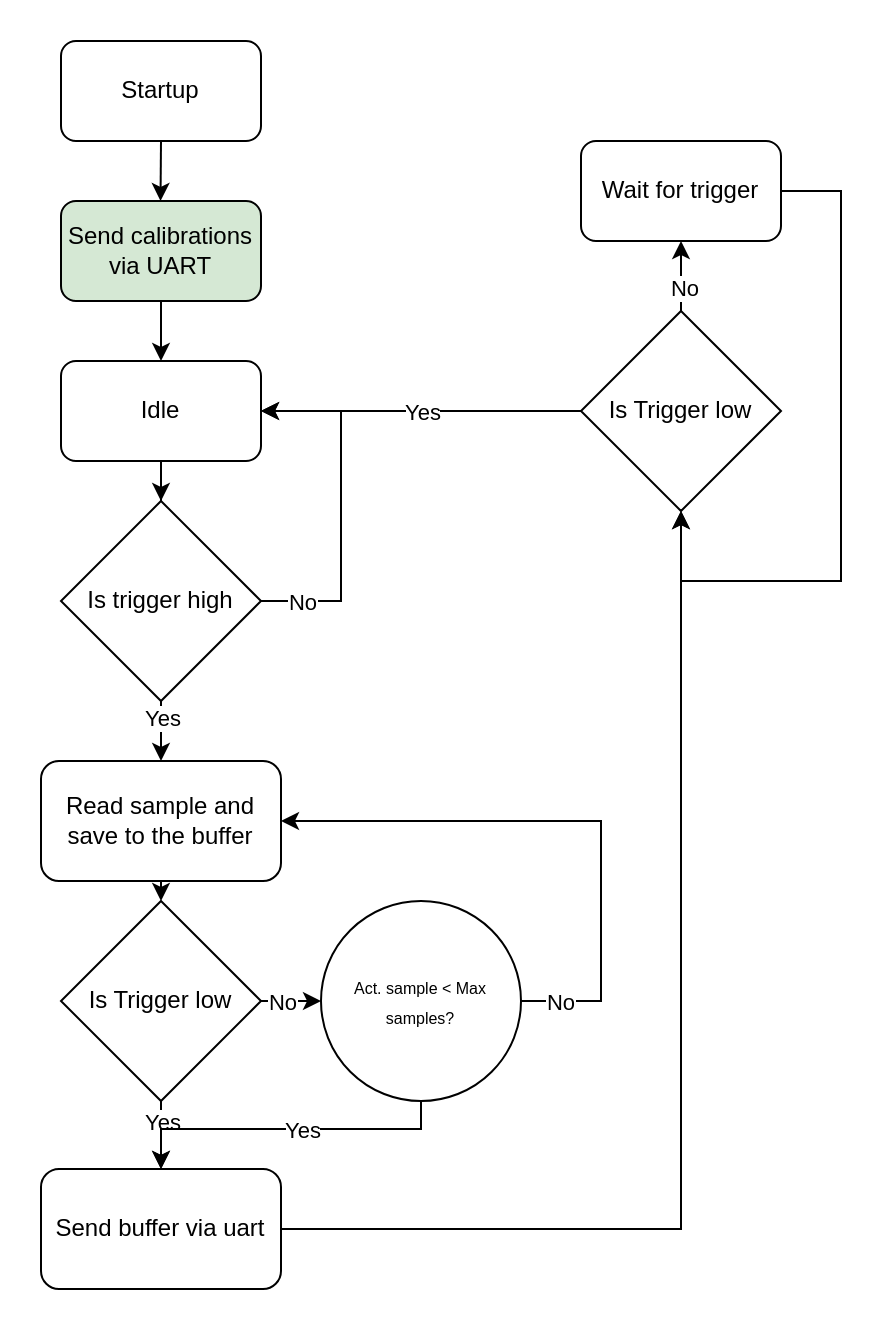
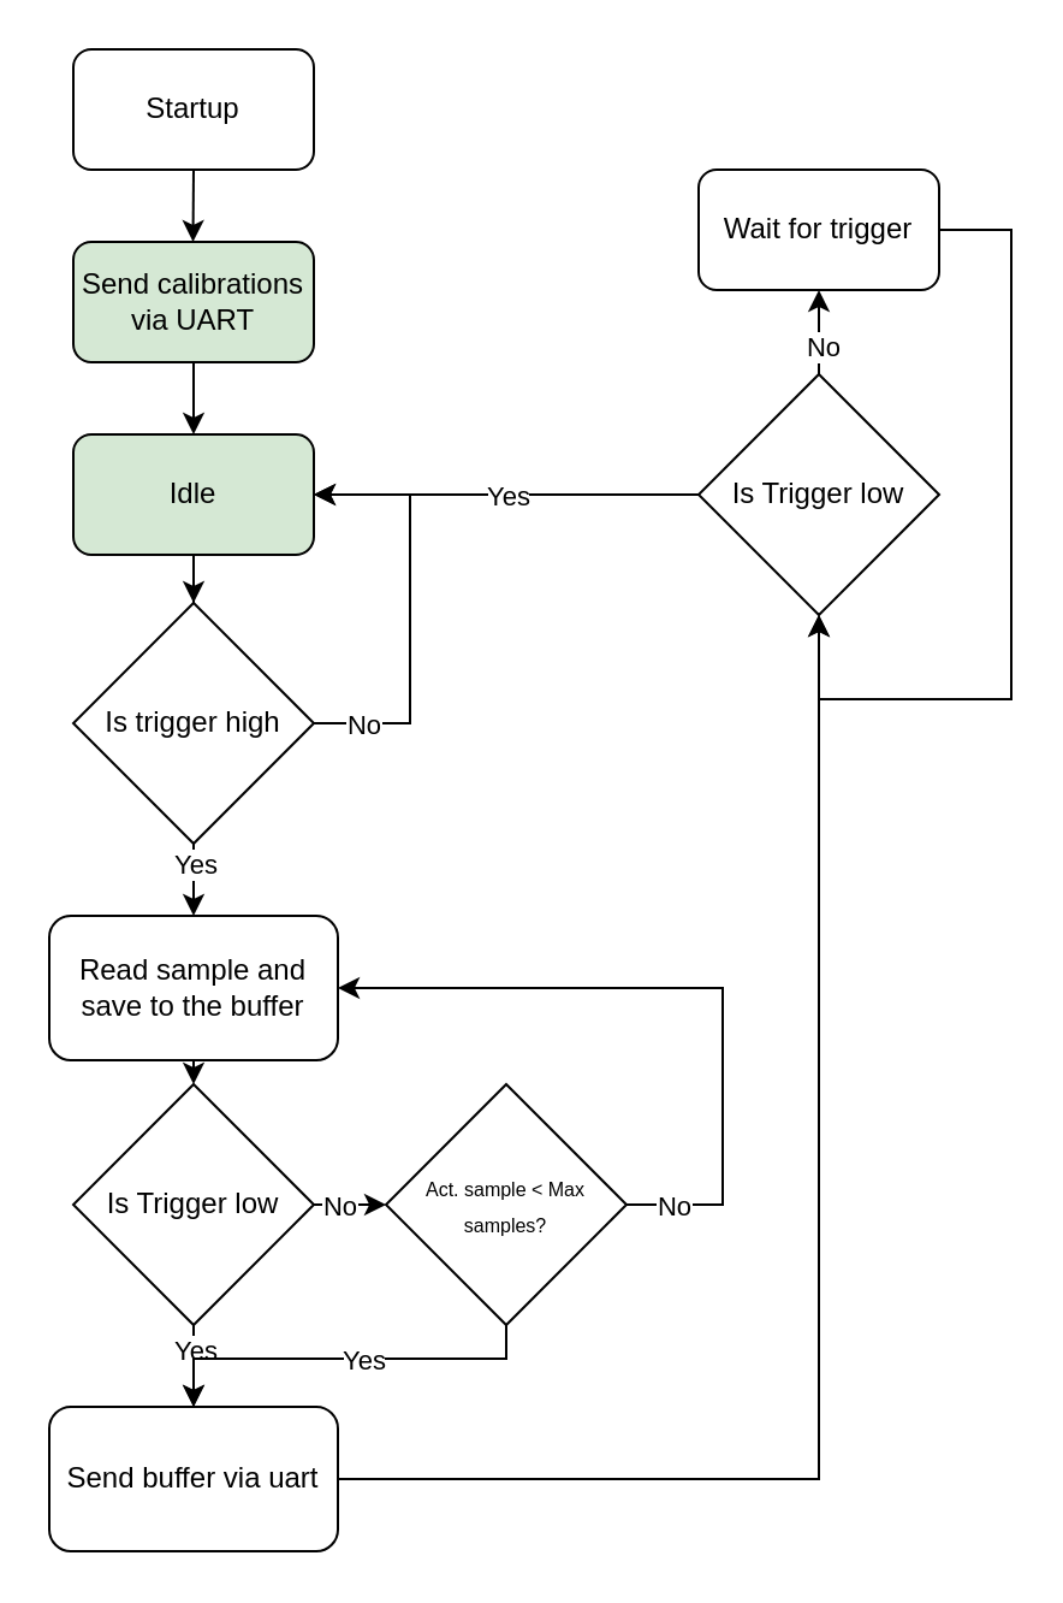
  <mxCell id="0" />
  <mxCell id="1" parent="0" />
  <mxCell id="2" value="" style="edgeStyle=orthogonalEdgeStyle;rounded=0;orthogonalLoop=1;jettySize=auto;html=1;" edge="1" parent="1" source="3" target="8"><mxGeometry relative="1" as="geometry" /></mxCell>
- <mxCell id="3" value="&lt;div&gt;Idle&lt;/div&gt;" style="rounded=1;whiteSpace=wrap;html=1;" vertex="1" parent="1"><mxGeometry x="30" y="180" width="100" height="50" as="geometry" /></mxCell>
+ <mxCell id="3" value="&lt;div&gt;Idle&lt;/div&gt;" style="rounded=1;whiteSpace=wrap;html=1;fillColor=#d5e8d4;" vertex="1" parent="1"><mxGeometry x="30" y="180" width="100" height="50" as="geometry" /></mxCell>
  <mxCell id="4" style="edgeStyle=orthogonalEdgeStyle;rounded=0;orthogonalLoop=1;jettySize=auto;html=1;exitX=1;exitY=0.5;exitDx=0;exitDy=0;entryX=1;entryY=0.5;entryDx=0;entryDy=0;" edge="1" parent="1" source="8" target="3"><mxGeometry relative="1" as="geometry"><Array as="points"><mxPoint x="170" y="300" /><mxPoint x="170" y="205" /></Array></mxGeometry></mxCell>
  <mxCell id="5" value="&lt;div&gt;No&lt;/div&gt;" style="edgeLabel;html=1;align=center;verticalAlign=middle;resizable=0;points=[];" vertex="1" connectable="0" parent="4"><mxGeometry x="-0.815" y="-2" relative="1" as="geometry"><mxPoint x="4" y="-2" as="offset" /></mxGeometry></mxCell>
  <mxCell id="6" style="edgeStyle=orthogonalEdgeStyle;rounded=0;orthogonalLoop=1;jettySize=auto;html=1;exitX=0.5;exitY=1;exitDx=0;exitDy=0;entryX=0.5;entryY=0;entryDx=0;entryDy=0;" edge="1" parent="1" source="8" target="10"><mxGeometry relative="1" as="geometry" /></mxCell>
  <mxCell id="7" value="Yes" style="edgeLabel;html=1;align=center;verticalAlign=middle;resizable=0;points=[];" vertex="1" connectable="0" parent="6"><mxGeometry x="-0.448" relative="1" as="geometry"><mxPoint as="offset" /></mxGeometry></mxCell>
  <mxCell id="8" value="Is trigger high" style="rhombus;whiteSpace=wrap;html=1;" vertex="1" parent="1"><mxGeometry x="30" y="250" width="100" height="100" as="geometry" /></mxCell>
  <mxCell id="9" style="edgeStyle=orthogonalEdgeStyle;rounded=0;orthogonalLoop=1;jettySize=auto;html=1;exitX=0.5;exitY=1;exitDx=0;exitDy=0;entryX=0.5;entryY=0;entryDx=0;entryDy=0;" edge="1" parent="1" source="10" target="15"><mxGeometry relative="1" as="geometry" /></mxCell>
  <mxCell id="10" value="Read sample and save to the buffer" style="rounded=1;whiteSpace=wrap;html=1;" vertex="1" parent="1"><mxGeometry x="20" y="380" width="120" height="60" as="geometry" /></mxCell>
  <mxCell id="11" style="edgeStyle=orthogonalEdgeStyle;rounded=0;orthogonalLoop=1;jettySize=auto;html=1;exitX=1;exitY=0.5;exitDx=0;exitDy=0;entryX=0;entryY=0.5;entryDx=0;entryDy=0;" edge="1" parent="1" source="15" target="20"><mxGeometry relative="1" as="geometry" /></mxCell>
  <mxCell id="12" value="No" style="edgeLabel;html=1;align=center;verticalAlign=middle;resizable=0;points=[];" vertex="1" connectable="0" parent="11"><mxGeometry x="-0.303" y="-2" relative="1" as="geometry"><mxPoint y="-2" as="offset" /></mxGeometry></mxCell>
  <mxCell id="13" style="edgeStyle=orthogonalEdgeStyle;rounded=0;orthogonalLoop=1;jettySize=auto;html=1;exitX=0.5;exitY=1;exitDx=0;exitDy=0;entryX=0.5;entryY=0;entryDx=0;entryDy=0;" edge="1" parent="1" source="15" target="22"><mxGeometry relative="1" as="geometry" /></mxCell>
  <mxCell id="14" value="Yes" style="edgeLabel;html=1;align=center;verticalAlign=middle;resizable=0;points=[];" vertex="1" connectable="0" parent="13"><mxGeometry x="-0.627" y="1" relative="1" as="geometry"><mxPoint x="-1" y="4" as="offset" /></mxGeometry></mxCell>
  <mxCell id="15" value="Is Trigger low" style="rhombus;whiteSpace=wrap;html=1;" vertex="1" parent="1"><mxGeometry x="30" y="450" width="100" height="100" as="geometry" /></mxCell>
  <mxCell id="16" style="edgeStyle=orthogonalEdgeStyle;rounded=0;orthogonalLoop=1;jettySize=auto;html=1;exitX=1;exitY=0.5;exitDx=0;exitDy=0;entryX=1;entryY=0.5;entryDx=0;entryDy=0;" edge="1" parent="1" source="20" target="10"><mxGeometry relative="1" as="geometry"><Array as="points"><mxPoint x="300" y="500" /><mxPoint x="300" y="410" /></Array></mxGeometry></mxCell>
  <mxCell id="17" value="No" style="edgeLabel;html=1;align=center;verticalAlign=middle;resizable=0;points=[];" vertex="1" connectable="0" parent="16"><mxGeometry x="-0.813" y="2" relative="1" as="geometry"><mxPoint x="-8" y="2" as="offset" /></mxGeometry></mxCell>
  <mxCell id="18" style="edgeStyle=orthogonalEdgeStyle;rounded=0;orthogonalLoop=1;jettySize=auto;html=1;exitX=0.5;exitY=1;exitDx=0;exitDy=0;entryX=0.5;entryY=0;entryDx=0;entryDy=0;" edge="1" parent="1" source="20" target="22"><mxGeometry relative="1" as="geometry"><Array as="points"><mxPoint x="210" y="564" /><mxPoint x="80" y="564" /></Array></mxGeometry></mxCell>
  <mxCell id="19" value="Yes" style="edgeLabel;html=1;align=center;verticalAlign=middle;resizable=0;points=[];" vertex="1" connectable="0" parent="18"><mxGeometry x="-0.342" relative="1" as="geometry"><mxPoint x="-20" as="offset" /></mxGeometry></mxCell>
- <mxCell id="20" value="&lt;font style=&quot;font-size: 8px;&quot;&gt;Act. sample &amp;lt; Max samples?&lt;/font&gt;" style="ellipse;whiteSpace=wrap;html=1;" vertex="1" parent="1"><mxGeometry x="160" y="450" width="100" height="100" as="geometry" /></mxCell>
+ <mxCell id="20" value="&lt;font style=&quot;font-size: 8px;&quot;&gt;Act. sample &amp;lt; Max samples?&lt;/font&gt;" style="rhombus;whiteSpace=wrap;html=1;" vertex="1" parent="1"><mxGeometry x="160" y="450" width="100" height="100" as="geometry" /></mxCell>
  <mxCell id="21" style="edgeStyle=orthogonalEdgeStyle;rounded=0;orthogonalLoop=1;jettySize=auto;html=1;exitX=1;exitY=0.5;exitDx=0;exitDy=0;entryX=0.5;entryY=1;entryDx=0;entryDy=0;" edge="1" parent="1" source="22" target="33"><mxGeometry relative="1" as="geometry" /></mxCell>
  <mxCell id="22" value="Send buffer via uart" style="rounded=1;whiteSpace=wrap;html=1;" vertex="1" parent="1"><mxGeometry x="20" y="584" width="120" height="60" as="geometry" /></mxCell>
  <mxCell id="23" style="edgeStyle=orthogonalEdgeStyle;rounded=0;orthogonalLoop=1;jettySize=auto;html=1;exitX=0.5;exitY=1;exitDx=0;exitDy=0;" edge="1" parent="1" source="24"><mxGeometry relative="1" as="geometry"><mxPoint x="79.759" y="100" as="targetPoint" /></mxGeometry></mxCell>
  <mxCell id="24" value="Startup" style="rounded=1;whiteSpace=wrap;html=1;" vertex="1" parent="1"><mxGeometry x="30" y="20" width="100" height="50" as="geometry" /></mxCell>
  <mxCell id="25" style="edgeStyle=orthogonalEdgeStyle;rounded=0;orthogonalLoop=1;jettySize=auto;html=1;exitX=0.5;exitY=1;exitDx=0;exitDy=0;entryX=0.5;entryY=0;entryDx=0;entryDy=0;" edge="1" parent="1" source="26" target="3"><mxGeometry relative="1" as="geometry" /></mxCell>
  <mxCell id="26" value="Send calibrations via UART" style="rounded=1;whiteSpace=wrap;html=1;fillColor=#d5e8d4;" vertex="1" parent="1"><mxGeometry x="30" y="100" width="100" height="50" as="geometry" /></mxCell>
  <mxCell id="27" style="edgeStyle=orthogonalEdgeStyle;rounded=0;orthogonalLoop=1;jettySize=auto;html=1;exitX=1;exitY=0.5;exitDx=0;exitDy=0;entryX=0.5;entryY=1;entryDx=0;entryDy=0;" edge="1" parent="1" source="28" target="33"><mxGeometry relative="1" as="geometry"><mxPoint x="340" y="260" as="targetPoint" /><Array as="points"><mxPoint x="420" y="95" /><mxPoint x="420" y="290" /><mxPoint x="340" y="290" /></Array></mxGeometry></mxCell>
  <mxCell id="28" value="Wait for trigger" style="rounded=1;whiteSpace=wrap;html=1;" vertex="1" parent="1"><mxGeometry x="290" y="70" width="100" height="50" as="geometry" /></mxCell>
  <mxCell id="29" style="edgeStyle=orthogonalEdgeStyle;rounded=0;orthogonalLoop=1;jettySize=auto;html=1;exitX=0;exitY=0.5;exitDx=0;exitDy=0;" edge="1" parent="1" source="33"><mxGeometry relative="1" as="geometry"><mxPoint x="130" y="205" as="targetPoint" /></mxGeometry></mxCell>
  <mxCell id="30" value="Yes" style="edgeLabel;html=1;align=center;verticalAlign=middle;resizable=0;points=[];" vertex="1" connectable="0" parent="29"><mxGeometry x="-0.311" y="-3" relative="1" as="geometry"><mxPoint x="-25" y="3" as="offset" /></mxGeometry></mxCell>
  <mxCell id="31" style="edgeStyle=orthogonalEdgeStyle;rounded=0;orthogonalLoop=1;jettySize=auto;html=1;exitX=0.5;exitY=0;exitDx=0;exitDy=0;entryX=0.5;entryY=1;entryDx=0;entryDy=0;" edge="1" parent="1" source="33" target="28"><mxGeometry relative="1" as="geometry" /></mxCell>
  <mxCell id="32" value="No" style="edgeLabel;html=1;align=center;verticalAlign=middle;resizable=0;points=[];" vertex="1" connectable="0" parent="31"><mxGeometry x="-0.309" y="-1" relative="1" as="geometry"><mxPoint as="offset" /></mxGeometry></mxCell>
  <mxCell id="33" value="Is Trigger low" style="rhombus;whiteSpace=wrap;html=1;" vertex="1" parent="1"><mxGeometry x="290" y="155" width="100" height="100" as="geometry" /></mxCell>
